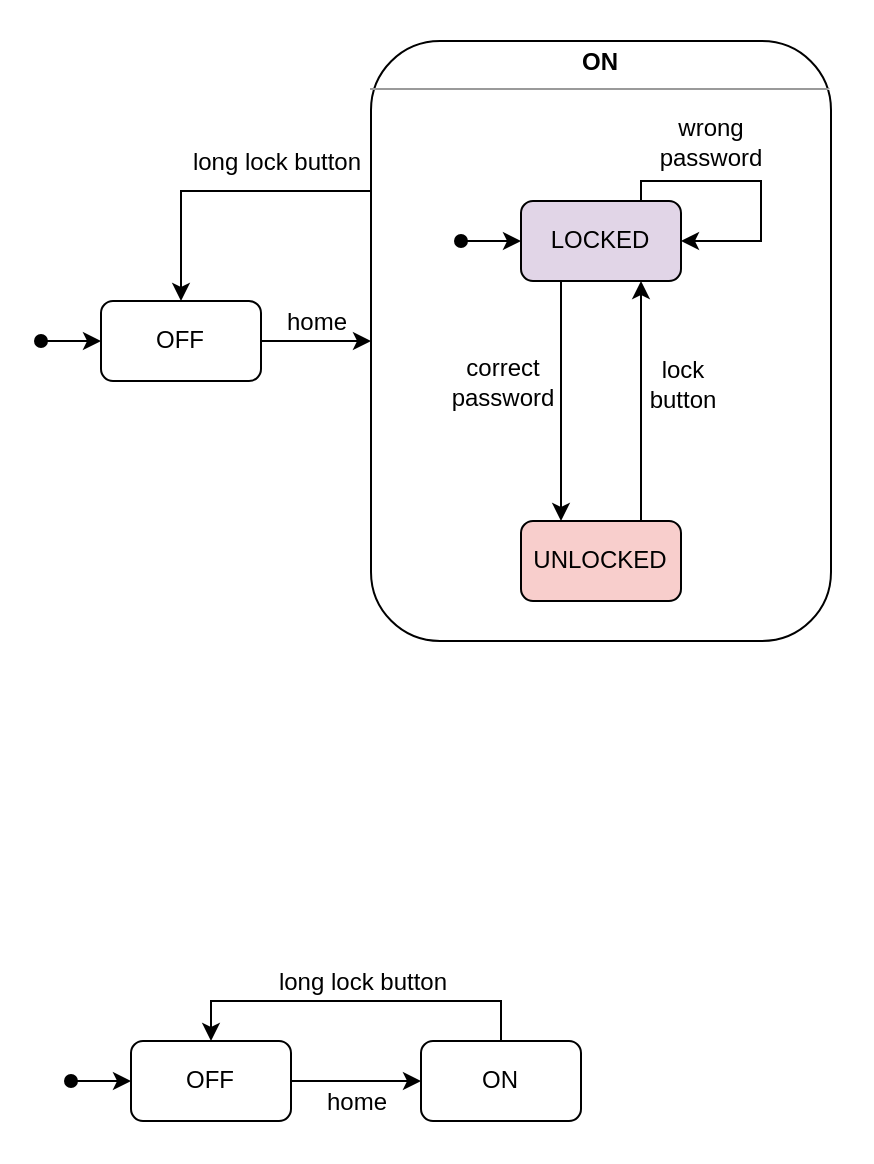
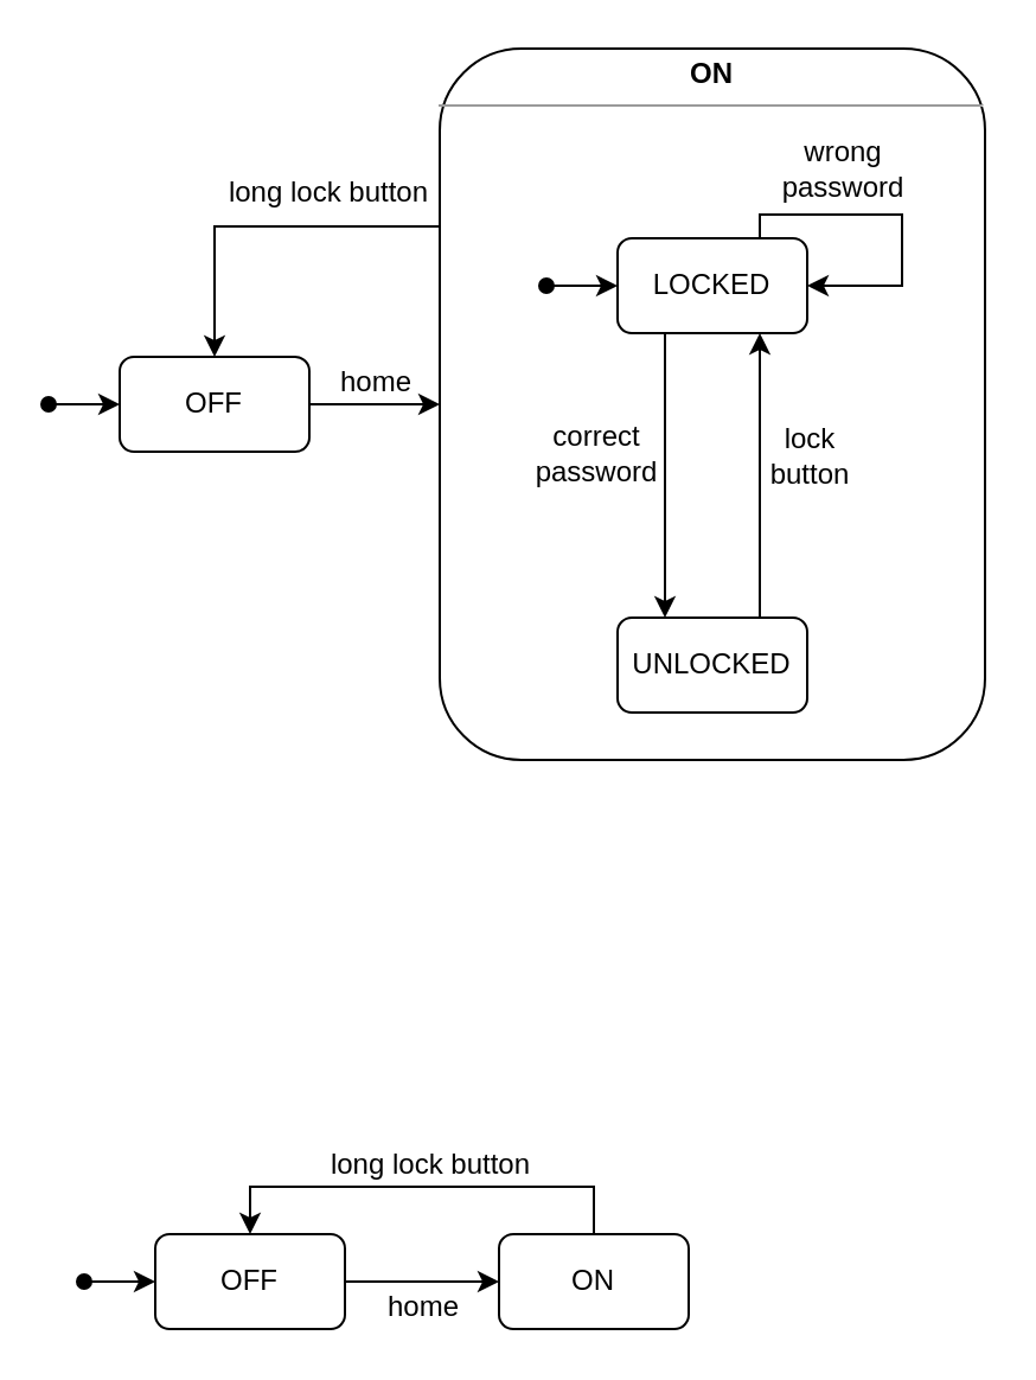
  <mxCell id="0" />
  <mxCell id="1" parent="0" />
  <mxCell id="2" style="edgeStyle=orthogonalEdgeStyle;rounded=0;orthogonalLoop=1;jettySize=auto;html=1;exitX=0;exitY=0.25;exitDx=0;exitDy=0;entryX=0.5;entryY=0;entryDx=0;entryDy=0;" edge="1" parent="1" source="4" target="7"><mxGeometry relative="1" as="geometry" /></mxCell>
  <mxCell id="3" value="long lock button" style="text;html=1;resizable=0;points=[];align=center;verticalAlign=middle;labelBackgroundColor=none;" vertex="1" connectable="0" parent="2"><mxGeometry x="-0.084" y="-2" relative="1" as="geometry"><mxPoint x="21" y="-13" as="offset" /></mxGeometry></mxCell>
  <mxCell id="4" value="&lt;p style=&quot;margin: 0px ; margin-top: 4px ; text-align: center&quot;&gt;&lt;b&gt;ON&lt;/b&gt;&lt;br&gt;&lt;/p&gt;&lt;hr size=&quot;1&quot;&gt;&lt;div style=&quot;height: 2px&quot;&gt;&lt;/div&gt;" style="verticalAlign=top;align=left;overflow=fill;fontSize=12;fontFamily=Helvetica;html=1;rounded=1;" vertex="1" parent="1"><mxGeometry x="185" y="20" width="230" height="300" as="geometry" /></mxCell>
  <mxCell id="5" style="edgeStyle=orthogonalEdgeStyle;rounded=0;orthogonalLoop=1;jettySize=auto;html=1;exitX=1;exitY=0.5;exitDx=0;exitDy=0;" edge="1" parent="1" source="7" target="4"><mxGeometry relative="1" as="geometry"><Array as="points"><mxPoint x="170" y="170" /><mxPoint x="170" y="170" /></Array></mxGeometry></mxCell>
  <mxCell id="6" value="home" style="text;html=1;resizable=0;points=[];align=center;verticalAlign=middle;labelBackgroundColor=none;" vertex="1" connectable="0" parent="5"><mxGeometry x="0.143" y="14" relative="1" as="geometry"><mxPoint x="-4" y="4" as="offset" /></mxGeometry></mxCell>
  <mxCell id="7" value="OFF" style="rounded=1;whiteSpace=wrap;html=1;" vertex="1" parent="1"><mxGeometry x="50" y="150" width="80" height="40" as="geometry" /></mxCell>
  <mxCell id="8" style="edgeStyle=orthogonalEdgeStyle;rounded=0;orthogonalLoop=1;jettySize=auto;html=1;exitX=0.25;exitY=1;exitDx=0;exitDy=0;entryX=0.25;entryY=0;entryDx=0;entryDy=0;startArrow=none;startFill=0;" edge="1" parent="1" source="10" target="13"><mxGeometry relative="1" as="geometry"><Array as="points"><mxPoint x="280" y="140" /><mxPoint x="280" y="260" /></Array></mxGeometry></mxCell>
  <mxCell id="9" value="&lt;div&gt;correct&lt;/div&gt;&lt;div&gt;password&lt;br&gt;&lt;/div&gt;" style="text;html=1;resizable=0;points=[];align=center;verticalAlign=middle;labelBackgroundColor=none;" vertex="1" connectable="0" parent="8"><mxGeometry x="-0.393" y="10" relative="1" as="geometry"><mxPoint x="-40" y="14" as="offset" /></mxGeometry></mxCell>
- <mxCell id="10" value="LOCKED" style="rounded=1;whiteSpace=wrap;html=1;fillColor=#e1d5e7;" vertex="1" parent="1"><mxGeometry x="260" y="100" width="80" height="40" as="geometry" /></mxCell>
+ <mxCell id="10" value="LOCKED" style="rounded=1;whiteSpace=wrap;html=1;" vertex="1" parent="1"><mxGeometry x="260" y="100" width="80" height="40" as="geometry" /></mxCell>
  <mxCell id="11" style="edgeStyle=orthogonalEdgeStyle;rounded=0;orthogonalLoop=1;jettySize=auto;html=1;exitX=0.75;exitY=0;exitDx=0;exitDy=0;entryX=0.75;entryY=1;entryDx=0;entryDy=0;startArrow=none;startFill=0;" edge="1" parent="1" source="13" target="10"><mxGeometry relative="1" as="geometry"><Array as="points"><mxPoint x="320" y="260" /><mxPoint x="320" y="140" /></Array></mxGeometry></mxCell>
  <mxCell id="12" value="&lt;div&gt;lock&lt;/div&gt;&lt;div&gt;button&lt;br&gt;&lt;/div&gt;" style="text;html=1;resizable=0;points=[];align=center;verticalAlign=middle;labelBackgroundColor=none;" vertex="1" connectable="0" parent="11"><mxGeometry x="0.224" relative="1" as="geometry"><mxPoint x="20" y="4" as="offset" /></mxGeometry></mxCell>
- <mxCell id="13" value="UNLOCKED" style="rounded=1;whiteSpace=wrap;html=1;fillColor=#f8cecc;" vertex="1" parent="1"><mxGeometry x="260" y="260" width="80" height="40" as="geometry" /></mxCell>
+ <mxCell id="13" value="UNLOCKED" style="rounded=1;whiteSpace=wrap;html=1;" vertex="1" parent="1"><mxGeometry x="260" y="260" width="80" height="40" as="geometry" /></mxCell>
  <mxCell id="14" value="" style="endArrow=classic;html=1;entryX=0;entryY=0.5;entryDx=0;entryDy=0;startArrow=oval;startFill=1;" edge="1" parent="1" target="7"><mxGeometry width="50" height="50" relative="1" as="geometry"><mxPoint x="20" y="170" as="sourcePoint" /><mxPoint x="100" y="310" as="targetPoint" /></mxGeometry></mxCell>
  <mxCell id="15" style="edgeStyle=orthogonalEdgeStyle;rounded=0;orthogonalLoop=1;jettySize=auto;html=1;exitX=0.75;exitY=0;exitDx=0;exitDy=0;entryX=1;entryY=0.5;entryDx=0;entryDy=0;startArrow=none;startFill=0;" edge="1" parent="1" source="10" target="10"><mxGeometry relative="1" as="geometry"><Array as="points"><mxPoint x="334" y="90" /><mxPoint x="380" y="90" /><mxPoint x="380" y="134" /></Array></mxGeometry></mxCell>
  <mxCell id="16" value="&lt;div&gt;wrong &lt;br&gt;&lt;/div&gt;&lt;div&gt;password&lt;/div&gt;" style="text;html=1;resizable=0;points=[];align=center;verticalAlign=middle;labelBackgroundColor=none;" vertex="1" connectable="0" parent="15"><mxGeometry x="-0.114" relative="1" as="geometry"><mxPoint x="-18" y="-20" as="offset" /></mxGeometry></mxCell>
  <mxCell id="17" value="" style="endArrow=classic;html=1;entryX=0;entryY=0.5;entryDx=0;entryDy=0;startArrow=oval;startFill=1;" edge="1" parent="1" target="10"><mxGeometry width="50" height="50" relative="1" as="geometry"><mxPoint x="230" y="120" as="sourcePoint" /><mxPoint x="40" y="560" as="targetPoint" /></mxGeometry></mxCell>
  <mxCell id="18" style="edgeStyle=orthogonalEdgeStyle;rounded=0;orthogonalLoop=1;jettySize=auto;html=1;startArrow=none;startFill=0;" edge="1" parent="1" source="20" target="24"><mxGeometry relative="1" as="geometry"><Array as="points"><mxPoint x="180" y="540" /><mxPoint x="180" y="540" /></Array></mxGeometry></mxCell>
  <mxCell id="19" value="home" style="text;html=1;resizable=0;points=[];align=center;verticalAlign=middle;labelBackgroundColor=none;" vertex="1" connectable="0" parent="18"><mxGeometry x="-0.223" y="-1" relative="1" as="geometry"><mxPoint x="7.5" y="9" as="offset" /></mxGeometry></mxCell>
  <mxCell id="20" value="OFF" style="rounded=1;whiteSpace=wrap;html=1;" vertex="1" parent="1"><mxGeometry x="65" y="520" width="80" height="40" as="geometry" /></mxCell>
  <mxCell id="21" value="" style="endArrow=classic;html=1;entryX=0;entryY=0.5;entryDx=0;entryDy=0;startArrow=oval;startFill=1;" edge="1" parent="1" target="20"><mxGeometry width="50" height="50" relative="1" as="geometry"><mxPoint x="35" y="540" as="sourcePoint" /><mxPoint x="115" y="680" as="targetPoint" /></mxGeometry></mxCell>
  <mxCell id="22" style="edgeStyle=orthogonalEdgeStyle;rounded=0;orthogonalLoop=1;jettySize=auto;html=1;entryX=0.5;entryY=0;entryDx=0;entryDy=0;startArrow=none;startFill=0;" edge="1" parent="1" source="24" target="20"><mxGeometry relative="1" as="geometry"><Array as="points"><mxPoint x="250" y="500" /><mxPoint x="105" y="500" /></Array></mxGeometry></mxCell>
  <mxCell id="23" value="long lock button" style="text;html=1;resizable=0;points=[];align=center;verticalAlign=middle;labelBackgroundColor=none;" vertex="1" connectable="0" parent="22"><mxGeometry x="-0.211" y="1" relative="1" as="geometry"><mxPoint x="-17" y="-11" as="offset" /></mxGeometry></mxCell>
  <mxCell id="24" value="ON" style="rounded=1;whiteSpace=wrap;html=1;" vertex="1" parent="1"><mxGeometry x="210" y="520" width="80" height="40" as="geometry" /></mxCell>
